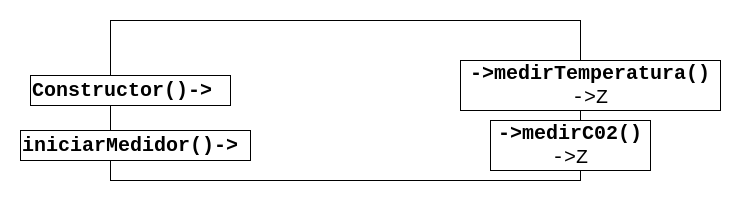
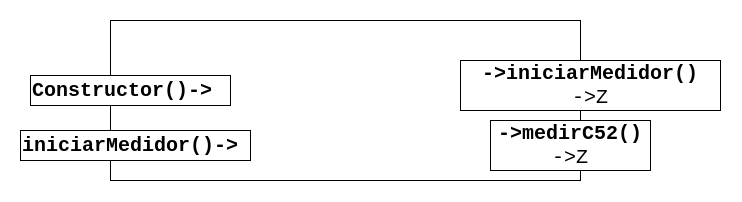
  <mxCell id="0" />
  <mxCell id="1" parent="0" />
  <mxCell id="2" value="" style="rounded=0;whiteSpace=wrap;html=1;" parent="1" vertex="1"><mxGeometry x="110" y="20" width="470" height="160" as="geometry" /></mxCell>
  <mxCell id="3" value="&lt;b&gt;Constructor()-&amp;gt;&lt;/b&gt;" style="rounded=0;whiteSpace=wrap;html=1;fontFamily=Courier New;fontSize=20;align=left;fontStyle=0;autosize=1;" parent="1" vertex="1"><mxGeometry x="30" y="75" width="200" height="30" as="geometry" /></mxCell>
  <mxCell id="4" value="&lt;b&gt;iniciarMedidor()-&amp;gt;&lt;/b&gt;" style="rounded=0;whiteSpace=wrap;html=1;fontFamily=Courier New;fontSize=20;align=left;fontStyle=0;autosize=1;" parent="1" vertex="1"><mxGeometry x="20" y="130" width="230" height="30" as="geometry" /></mxCell>
- <mxCell id="5" value="&lt;b&gt;-&amp;gt;medirC02()&lt;br&gt;&lt;/b&gt;-&amp;gt;Z" style="rounded=0;whiteSpace=wrap;html=1;fontFamily=Courier New;fontSize=20;align=center;fontStyle=0;autosize=1;" parent="1" vertex="1"><mxGeometry x="490" y="120" width="160" height="50" as="geometry" /></mxCell>
- <mxCell id="6" value="&lt;b&gt;-&amp;gt;medirTemperatura()&lt;br&gt;&lt;/b&gt;-&amp;gt;Z" style="rounded=0;whiteSpace=wrap;html=1;fontFamily=Courier New;fontSize=20;align=center;fontStyle=0;autosize=1;" parent="1" vertex="1"><mxGeometry x="460" y="60" width="260" height="50" as="geometry" /></mxCell>
+ <mxCell id="5" value="&lt;b&gt;-&amp;gt;medirC52()&lt;br&gt;&lt;/b&gt;-&amp;gt;Z" style="rounded=0;whiteSpace=wrap;html=1;fontFamily=Courier New;fontSize=20;align=center;fontStyle=0;autosize=1;" parent="1" vertex="1"><mxGeometry x="490" y="120" width="160" height="50" as="geometry" /></mxCell>
+ <mxCell id="6" value="&lt;b&gt;-&amp;gt;iniciarMedidor()&lt;br&gt;&lt;/b&gt;-&amp;gt;Z" style="rounded=0;whiteSpace=wrap;html=1;fontFamily=Courier New;fontSize=20;align=center;fontStyle=0;autosize=1;" parent="1" vertex="1"><mxGeometry x="460" y="60" width="260" height="50" as="geometry" /></mxCell>
